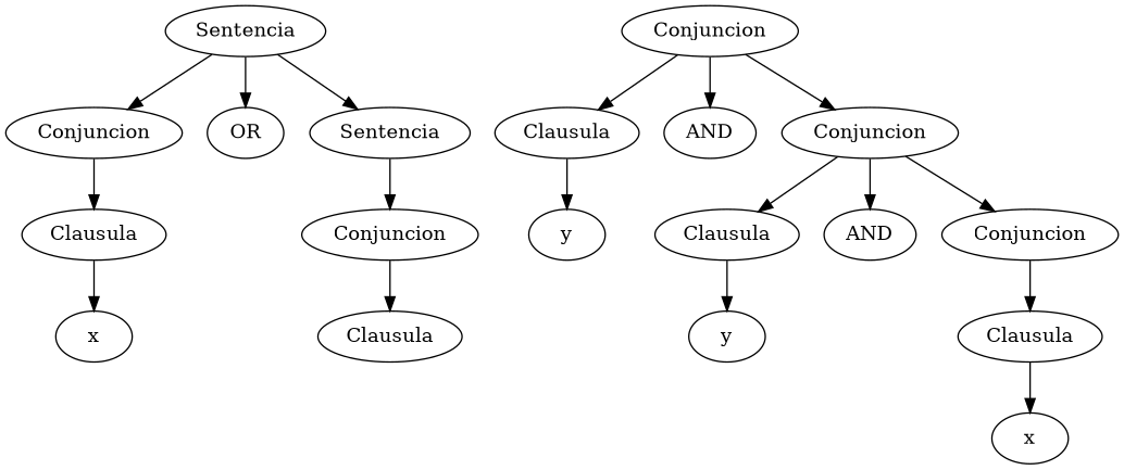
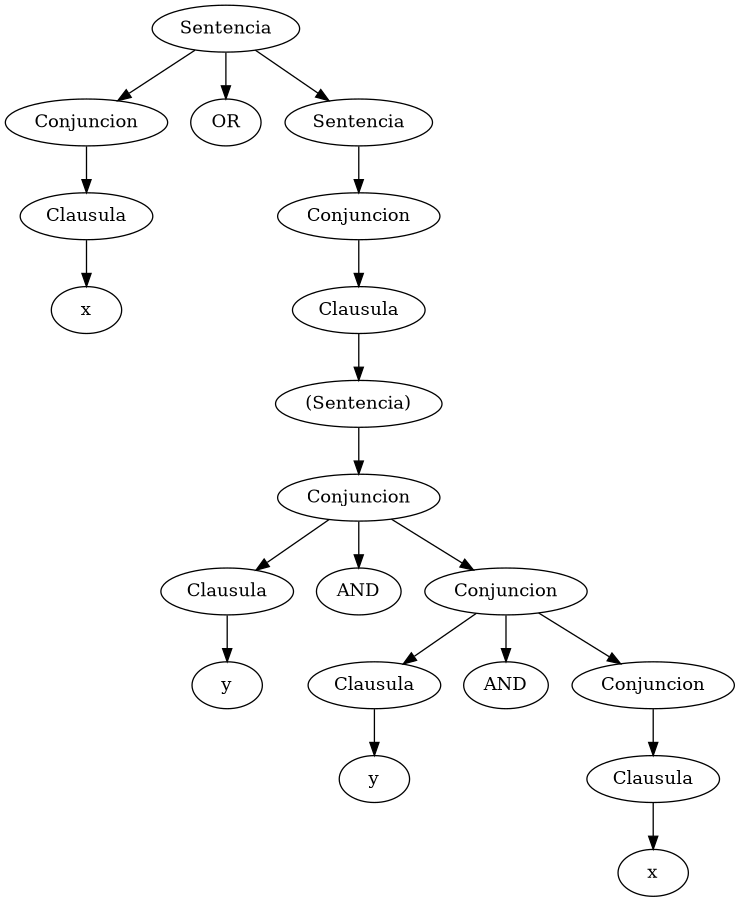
  digraph {
    n1 [label=Sentencia]
    n2 [label=Conjuncion]
    n3 [label=OR]
    n4 [label=Sentencia]
    n5 [label=Clausula]
    n6 [label=x]
    n7 [label=Conjuncion]
    n8 [label=Clausula]
+   n9 [label="(Sentencia)"]
    n10 [label=Conjuncion]
    n11 [label=Clausula]
    n12 [label=AND]
    n13 [label=Conjuncion]
    n14 [label=y]
    n15 [label=Clausula]
    n16 [label=AND]
    n17 [label=Conjuncion]
    n18 [label=y]
    n19 [label=Clausula]
    n20 [label=x]
    n1 -> n2
    n1 -> n3
    n1 -> n4
    n2 -> n5
    n4 -> n7
    n5 -> n6
    n7 -> n8
+   n8 -> n9
+   n9 -> n10
    n10 -> n11
    n10 -> n12
    n10 -> n13
    n11 -> n14
    n13 -> n15
    n13 -> n16
    n13 -> n17
    n15 -> n18
    n17 -> n19
    n19 -> n20
  }
